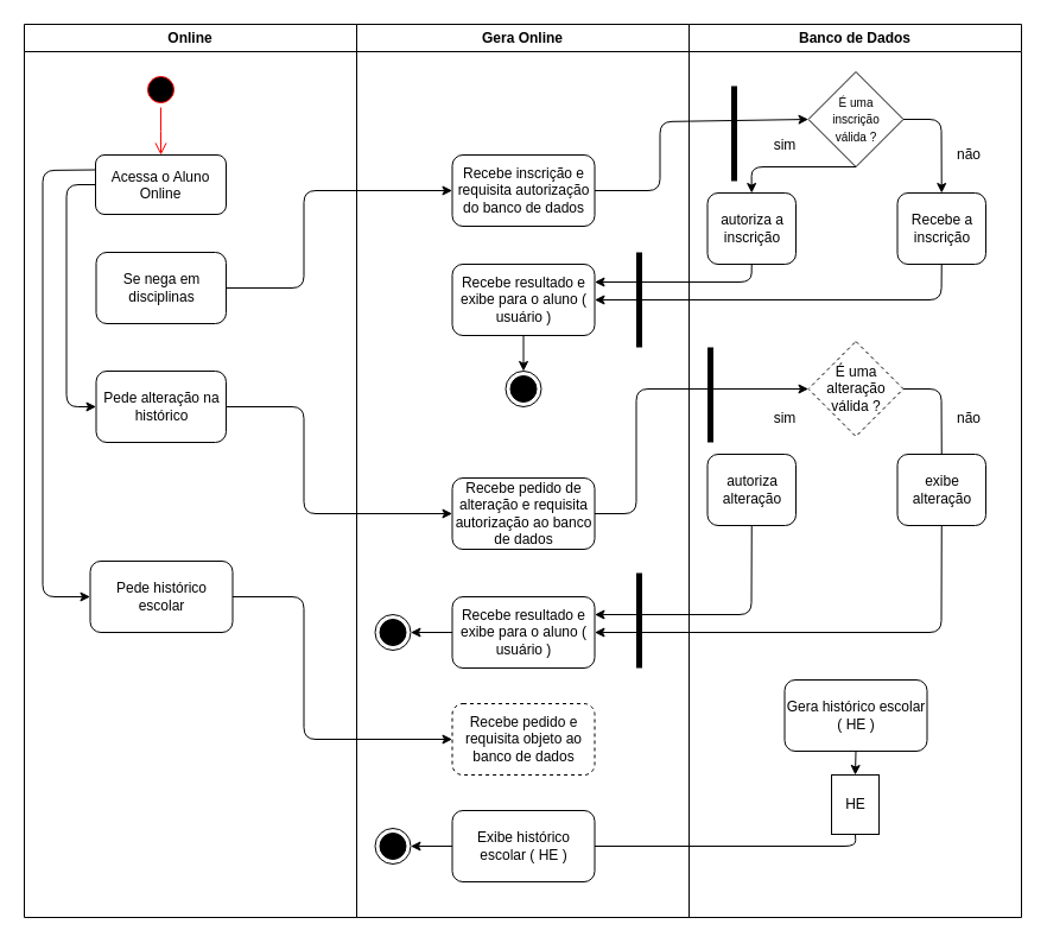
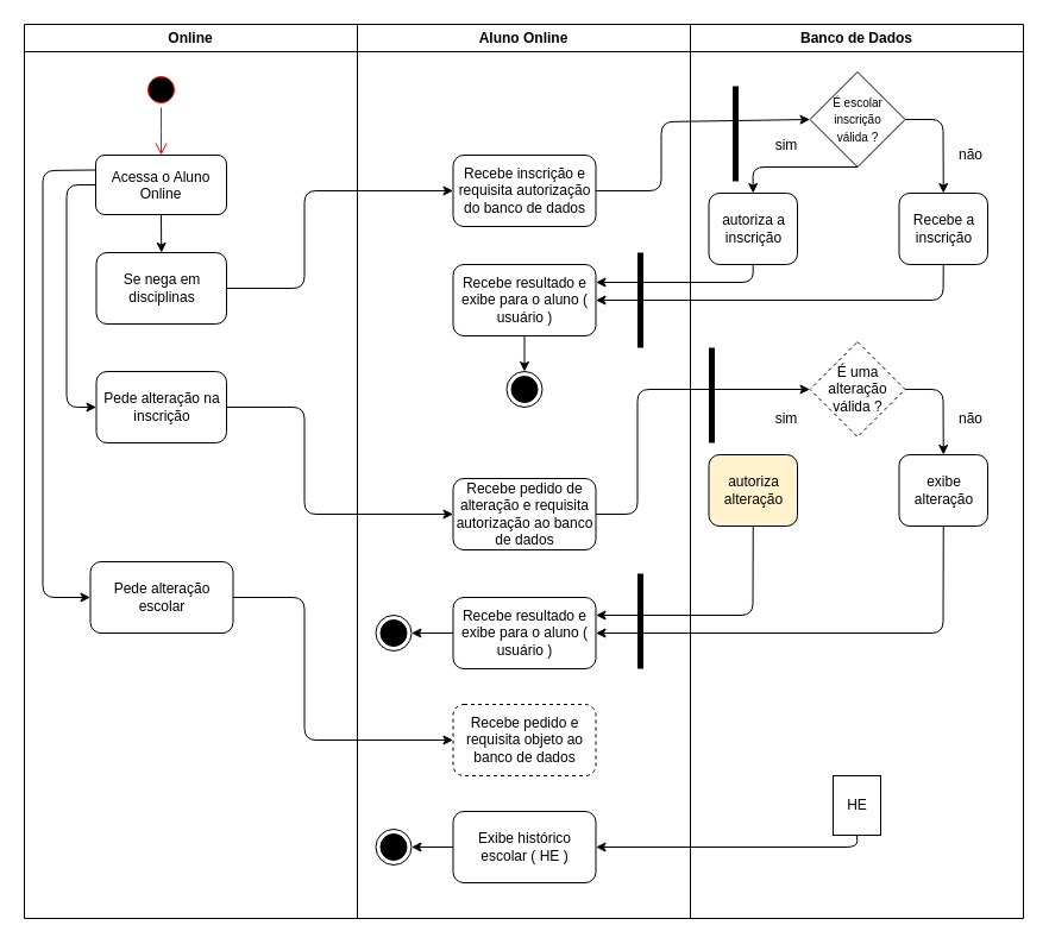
  <mxCell id="0" />
  <mxCell id="1" parent="0" />
  <mxCell id="2" value="Online" style="swimlane;whiteSpace=wrap" parent="1" vertex="1"><mxGeometry x="20" y="20" width="280" height="752" as="geometry" /></mxCell>
  <mxCell id="3" value="" style="ellipse;shape=startState;fillColor=#000000;strokeColor=#ff0000;" parent="2" vertex="1"><mxGeometry x="100" y="40" width="30" height="30" as="geometry" /></mxCell>
  <mxCell id="4" value="" style="edgeStyle=elbowEdgeStyle;elbow=horizontal;verticalAlign=bottom;endArrow=open;endSize=8;strokeColor=#FF0000;endFill=1;rounded=0" parent="2" source="3" target="5" edge="1"><mxGeometry x="100" y="40" as="geometry"><mxPoint x="115" y="110" as="targetPoint" /></mxGeometry></mxCell>
  <mxCell id="5" value="Acessa o Aluno &#10;Online" style="rounded=1;" parent="2" vertex="1"><mxGeometry x="60" y="110" width="110" height="50" as="geometry" /></mxCell>
  <mxCell id="6" value="Se nega em disciplinas" style="rounded=1;whiteSpace=wrap;html=1;" vertex="1" parent="2"><mxGeometry x="60.5" y="192" width="109.5" height="60" as="geometry" /></mxCell>
- <mxCell id="8" value="Pede alteração na histórico" style="rounded=1;whiteSpace=wrap;html=1;" vertex="1" parent="2"><mxGeometry x="60.5" y="292" width="109.5" height="60" as="geometry" /></mxCell>
+ <mxCell id="7" value="" style="endArrow=classic;html=1;exitX=0.5;exitY=1;exitDx=0;exitDy=0;entryX=0.5;entryY=0;entryDx=0;entryDy=0;" edge="1" parent="2" source="5" target="6"><mxGeometry width="50" height="50" relative="1" as="geometry"><mxPoint x="335.5" y="292" as="sourcePoint" /><mxPoint x="385.5" y="242" as="targetPoint" /></mxGeometry></mxCell>
+ <mxCell id="8" value="Pede alteração na inscrição" style="rounded=1;whiteSpace=wrap;html=1;" vertex="1" parent="2"><mxGeometry x="60.5" y="292" width="109.5" height="60" as="geometry" /></mxCell>
  <mxCell id="9" value="" style="endArrow=classic;html=1;strokeWidth=1;exitX=0;exitY=0.5;exitDx=0;exitDy=0;entryX=0;entryY=0.5;entryDx=0;entryDy=0;" edge="1" parent="2" source="5" target="8"><mxGeometry width="50" height="50" relative="1" as="geometry"><mxPoint x="5.5" y="172" as="sourcePoint" /><mxPoint x="15.5" y="212" as="targetPoint" /><Array as="points"><mxPoint x="35.5" y="135" /><mxPoint x="35.5" y="322" /></Array></mxGeometry></mxCell>
- <mxCell id="10" value="Pede histórico escolar" style="rounded=1;whiteSpace=wrap;html=1;" vertex="1" parent="2"><mxGeometry x="55.5" y="452" width="120" height="60" as="geometry" /></mxCell>
+ <mxCell id="10" value="Pede alteração escolar" style="rounded=1;whiteSpace=wrap;html=1;" vertex="1" parent="2"><mxGeometry x="55.5" y="452" width="120" height="60" as="geometry" /></mxCell>
  <mxCell id="11" value="" style="endArrow=classic;html=1;strokeWidth=1;entryX=0;entryY=0.5;entryDx=0;entryDy=0;exitX=0;exitY=0.25;exitDx=0;exitDy=0;" edge="1" parent="2" source="5" target="10"><mxGeometry width="50" height="50" relative="1" as="geometry"><mxPoint x="25.5" y="442" as="sourcePoint" /><mxPoint x="75.5" y="392" as="targetPoint" /><Array as="points"><mxPoint x="15.5" y="123" /><mxPoint x="15.5" y="482" /></Array></mxGeometry></mxCell>
- <mxCell id="12" value="Gera Online" style="swimlane;whiteSpace=wrap;startSize=23;" parent="1" vertex="1"><mxGeometry x="300" y="20" width="280" height="752" as="geometry" /></mxCell>
+ <mxCell id="12" value="Aluno Online" style="swimlane;whiteSpace=wrap;startSize=23;" parent="1" vertex="1"><mxGeometry x="300" y="20" width="280" height="752" as="geometry" /></mxCell>
  <mxCell id="13" value="Recebe inscrição e requisita autorização do banco de dados" style="rounded=1;whiteSpace=wrap;html=1;" vertex="1" parent="12"><mxGeometry x="80.5" y="110" width="120" height="60" as="geometry" /></mxCell>
  <mxCell id="14" value="Recebe resultado e exibe para o aluno ( usuário )" style="rounded=1;whiteSpace=wrap;html=1;" vertex="1" parent="12"><mxGeometry x="80.5" y="202" width="120" height="60" as="geometry" /></mxCell>
  <mxCell id="15" value="" style="ellipse;html=1;shape=endState;fillColor=#000000;strokeColor=#000000;" vertex="1" parent="12"><mxGeometry x="125.5" y="292" width="30" height="30" as="geometry" /></mxCell>
  <mxCell id="16" value="" style="endArrow=classic;html=1;strokeWidth=1;entryX=0.5;entryY=0;entryDx=0;entryDy=0;" edge="1" parent="12" source="14" target="15"><mxGeometry width="50" height="50" relative="1" as="geometry"><mxPoint x="-304" y="184" as="sourcePoint" /><mxPoint x="585" y="460.711" as="targetPoint" /></mxGeometry></mxCell>
  <mxCell id="17" value="Recebe pedido de alteração e requisita autorização ao banco de dados" style="rounded=1;whiteSpace=wrap;html=1;" vertex="1" parent="12"><mxGeometry x="80.5" y="382" width="120" height="60" as="geometry" /></mxCell>
  <mxCell id="18" value="" style="html=1;points=[];perimeter=orthogonalPerimeter;fillColor=#000000;strokeColor=none;" vertex="1" parent="12"><mxGeometry x="235.5" y="192" width="5" height="80" as="geometry" /></mxCell>
  <mxCell id="19" value="&lt;span&gt;Recebe resultado e exibe para o aluno ( usuário )&lt;/span&gt;" style="rounded=1;whiteSpace=wrap;html=1;" vertex="1" parent="12"><mxGeometry x="80.5" y="482" width="120" height="60" as="geometry" /></mxCell>
  <mxCell id="20" value="" style="html=1;points=[];perimeter=orthogonalPerimeter;fillColor=#000000;strokeColor=none;" vertex="1" parent="12"><mxGeometry x="235.5" y="462" width="5" height="80" as="geometry" /></mxCell>
  <mxCell id="21" value="Recebe pedido e requisita objeto ao banco de dados" style="rounded=1;whiteSpace=wrap;html=1;dashed=1;" vertex="1" parent="12"><mxGeometry x="80.5" y="572" width="120" height="60" as="geometry" /></mxCell>
  <mxCell id="22" value="" style="ellipse;html=1;shape=endState;fillColor=#000000;strokeColor=#000000;" vertex="1" parent="12"><mxGeometry x="15.5" y="497" width="30" height="30" as="geometry" /></mxCell>
  <mxCell id="23" value="" style="endArrow=classic;html=1;strokeWidth=1;exitX=0;exitY=0.5;exitDx=0;exitDy=0;entryX=1;entryY=0.5;entryDx=0;entryDy=0;" edge="1" parent="12" source="19" target="22"><mxGeometry width="50" height="50" relative="1" as="geometry"><mxPoint x="-399" y="434" as="sourcePoint" /><mxPoint x="560.711" y="640" as="targetPoint" /></mxGeometry></mxCell>
  <mxCell id="24" value="Exibe histórico escolar ( HE )" style="rounded=1;whiteSpace=wrap;html=1;" vertex="1" parent="12"><mxGeometry x="80.5" y="662" width="120" height="60" as="geometry" /></mxCell>
  <mxCell id="25" value="" style="ellipse;html=1;shape=endState;fillColor=#000000;strokeColor=#000000;rounded=1;" vertex="1" parent="12"><mxGeometry x="15.5" y="677" width="30" height="30" as="geometry" /></mxCell>
  <mxCell id="26" value="" style="endArrow=classic;html=1;strokeWidth=1;entryX=1;entryY=0.5;entryDx=0;entryDy=0;exitX=0;exitY=0.5;exitDx=0;exitDy=0;" edge="1" parent="12" source="24" target="25"><mxGeometry width="50" height="50" relative="1" as="geometry"><mxPoint x="45.5" y="722" as="sourcePoint" /><mxPoint x="95.5" y="672" as="targetPoint" /></mxGeometry></mxCell>
  <mxCell id="27" value="Banco de Dados" style="swimlane;whiteSpace=wrap" parent="1" vertex="1"><mxGeometry x="580" y="20" width="280" height="752" as="geometry" /></mxCell>
- <mxCell id="28" value="&lt;font style=&quot;font-size: 10px&quot;&gt;É uma &lt;br&gt;inscrição &lt;br&gt;válida ?&lt;/font&gt;" style="rhombus;whiteSpace=wrap;html=1;" vertex="1" parent="27"><mxGeometry x="100.5" y="40" width="80" height="80" as="geometry" /></mxCell>
+ <mxCell id="28" value="&lt;font style=&quot;font-size: 10px&quot;&gt;É escolar &lt;br&gt;inscrição &lt;br&gt;válida ?&lt;/font&gt;" style="rhombus;whiteSpace=wrap;html=1;" vertex="1" parent="27"><mxGeometry x="100.5" y="40" width="80" height="80" as="geometry" /></mxCell>
  <mxCell id="29" value="autoriza a inscrição" style="rounded=1;whiteSpace=wrap;html=1;" vertex="1" parent="27"><mxGeometry x="15.5" y="142" width="74.5" height="60" as="geometry" /></mxCell>
  <mxCell id="30" value="Recebe a inscrição" style="rounded=1;whiteSpace=wrap;html=1;" vertex="1" parent="27"><mxGeometry x="175.5" y="142" width="74.5" height="60" as="geometry" /></mxCell>
  <mxCell id="31" value="" style="endArrow=classic;html=1;exitX=0.5;exitY=1;exitDx=0;exitDy=0;entryX=0.5;entryY=0;entryDx=0;entryDy=0;" edge="1" parent="27" source="28" target="29"><mxGeometry width="50" height="50" relative="1" as="geometry"><mxPoint x="115.5" y="202" as="sourcePoint" /><mxPoint x="165.5" y="152" as="targetPoint" /><Array as="points"><mxPoint x="52.5" y="120" /></Array></mxGeometry></mxCell>
  <mxCell id="32" value="" style="endArrow=classic;html=1;exitX=1;exitY=0.5;exitDx=0;exitDy=0;entryX=0.5;entryY=0;entryDx=0;entryDy=0;" edge="1" parent="27" source="28" target="30"><mxGeometry width="50" height="50" relative="1" as="geometry"><mxPoint x="-224.5" y="172" as="sourcePoint" /><mxPoint x="-174.5" y="122" as="targetPoint" /><Array as="points"><mxPoint x="212.5" y="80" /></Array></mxGeometry></mxCell>
  <mxCell id="33" value="sim" style="text;html=1;strokeColor=none;fillColor=none;align=center;verticalAlign=middle;whiteSpace=wrap;rounded=0;" vertex="1" parent="27"><mxGeometry x="60.5" y="92" width="40" height="20" as="geometry" /></mxCell>
  <mxCell id="34" value="não" style="text;html=1;strokeColor=none;fillColor=none;align=center;verticalAlign=middle;whiteSpace=wrap;rounded=0;" vertex="1" parent="27"><mxGeometry x="215.5" y="100" width="40" height="20" as="geometry" /></mxCell>
  <mxCell id="35" value="É uma alteração válida ?" style="rhombus;whiteSpace=wrap;html=1;dashed=1;" vertex="1" parent="27"><mxGeometry x="100.5" y="267" width="80" height="80" as="geometry" /></mxCell>
  <mxCell id="36" value="" style="html=1;points=[];perimeter=orthogonalPerimeter;fillColor=#000000;strokeColor=none;" vertex="1" parent="27"><mxGeometry x="35.5" y="52" width="5" height="80" as="geometry" /></mxCell>
- <mxCell id="37" value="autoriza alteração" style="rounded=1;whiteSpace=wrap;html=1;" vertex="1" parent="27"><mxGeometry x="15.5" y="362" width="74.5" height="60" as="geometry" /></mxCell>
+ <mxCell id="37" value="autoriza alteração" style="rounded=1;whiteSpace=wrap;html=1;fillColor=#fff2cc;" vertex="1" parent="27"><mxGeometry x="15.5" y="362" width="74.5" height="60" as="geometry" /></mxCell>
  <mxCell id="38" value="exibe alteração" style="rounded=1;whiteSpace=wrap;html=1;" vertex="1" parent="27"><mxGeometry x="175.5" y="362" width="74.5" height="60" as="geometry" /></mxCell>
- <mxCell id="39" value="" style="endArrow=none;html=1;strokeWidth=1;exitX=1;exitY=0.5;exitDx=0;exitDy=0;entryX=0.5;entryY=0;entryDx=0;entryDy=0;" edge="1" parent="27" source="35" target="38"><mxGeometry width="50" height="50" relative="1" as="geometry"><mxPoint x="205.5" y="352" as="sourcePoint" /><mxPoint x="255.5" y="302" as="targetPoint" /><Array as="points"><mxPoint x="212.5" y="307" /></Array></mxGeometry></mxCell>
+ <mxCell id="39" value="" style="endArrow=classic;html=1;strokeWidth=1;exitX=1;exitY=0.5;exitDx=0;exitDy=0;entryX=0.5;entryY=0;entryDx=0;entryDy=0;" edge="1" parent="27" source="35" target="38"><mxGeometry width="50" height="50" relative="1" as="geometry"><mxPoint x="205.5" y="352" as="sourcePoint" /><mxPoint x="255.5" y="302" as="targetPoint" /><Array as="points"><mxPoint x="212.5" y="307" /></Array></mxGeometry></mxCell>
  <mxCell id="40" value="sim" style="text;html=1;strokeColor=none;fillColor=none;align=center;verticalAlign=middle;whiteSpace=wrap;rounded=0;" vertex="1" parent="27"><mxGeometry x="60.5" y="322" width="40" height="20" as="geometry" /></mxCell>
  <mxCell id="41" value="não" style="text;html=1;strokeColor=none;fillColor=none;align=center;verticalAlign=middle;whiteSpace=wrap;rounded=0;" vertex="1" parent="27"><mxGeometry x="215.5" y="322" width="40" height="20" as="geometry" /></mxCell>
  <mxCell id="42" value="" style="html=1;points=[];perimeter=orthogonalPerimeter;fillColor=#000000;strokeColor=none;" vertex="1" parent="27"><mxGeometry x="15.5" y="272" width="5" height="80" as="geometry" /></mxCell>
- <mxCell id="43" value="Gera histórico escolar&lt;br&gt;( HE )" style="rounded=1;whiteSpace=wrap;html=1;" vertex="1" parent="27"><mxGeometry x="80.5" y="552" width="120" height="60" as="geometry" /></mxCell>
  <mxCell id="44" value="HE" style="html=1;" vertex="1" parent="27"><mxGeometry x="120" y="632" width="40" height="50" as="geometry" /></mxCell>
- <mxCell id="45" value="" style="endArrow=classic;html=1;strokeWidth=1;exitX=0.5;exitY=1;exitDx=0;exitDy=0;entryX=0.5;entryY=0;entryDx=0;entryDy=0;" edge="1" parent="27" source="43" target="44"><mxGeometry width="50" height="50" relative="1" as="geometry"><mxPoint x="175.5" y="682" as="sourcePoint" /><mxPoint x="225.5" y="632" as="targetPoint" /></mxGeometry></mxCell>
  <mxCell id="46" value="" style="endArrow=classic;html=1;entryX=0;entryY=0.5;entryDx=0;entryDy=0;exitX=1;exitY=0.5;exitDx=0;exitDy=0;" edge="1" parent="1" source="6" target="13"><mxGeometry width="50" height="50" relative="1" as="geometry"><mxPoint x="185.5" y="249" as="sourcePoint" /><mxPoint x="235.5" y="242" as="targetPoint" /><Array as="points"><mxPoint x="255.5" y="242" /><mxPoint x="255.5" y="160" /></Array></mxGeometry></mxCell>
  <mxCell id="47" value="" style="endArrow=classic;html=1;exitX=1;exitY=0.5;exitDx=0;exitDy=0;entryX=0;entryY=0.5;entryDx=0;entryDy=0;" edge="1" parent="1" source="13" target="28"><mxGeometry width="50" height="50" relative="1" as="geometry"><mxPoint x="535.5" y="182" as="sourcePoint" /><mxPoint x="585.5" y="132" as="targetPoint" /><Array as="points"><mxPoint x="555.5" y="160" /><mxPoint x="555.5" y="102" /></Array></mxGeometry></mxCell>
  <mxCell id="48" value="" style="endArrow=classic;html=1;strokeWidth=1;exitX=0.5;exitY=1;exitDx=0;exitDy=0;entryX=1;entryY=0.25;entryDx=0;entryDy=0;" edge="1" parent="1" source="29" target="14"><mxGeometry width="50" height="50" relative="1" as="geometry"><mxPoint x="355.5" y="272" as="sourcePoint" /><mxPoint x="405.5" y="222" as="targetPoint" /><Array as="points"><mxPoint x="632.5" y="237" /></Array></mxGeometry></mxCell>
  <mxCell id="49" value="" style="endArrow=classic;html=1;strokeWidth=1;exitX=0.5;exitY=1;exitDx=0;exitDy=0;entryX=1;entryY=0.5;entryDx=0;entryDy=0;" edge="1" parent="1" source="30" target="14"><mxGeometry width="50" height="50" relative="1" as="geometry"><mxPoint x="735.5" y="292" as="sourcePoint" /><mxPoint x="505.5" y="252" as="targetPoint" /><Array as="points"><mxPoint x="792.5" y="252" /></Array></mxGeometry></mxCell>
  <mxCell id="50" value="" style="endArrow=classic;html=1;strokeWidth=1;exitX=1;exitY=0.5;exitDx=0;exitDy=0;entryX=0;entryY=0.5;entryDx=0;entryDy=0;" edge="1" parent="1" source="8" target="17"><mxGeometry width="50" height="50" relative="1" as="geometry"><mxPoint x="25.5" y="264" as="sourcePoint" /><mxPoint x="425.211" y="470" as="targetPoint" /><Array as="points"><mxPoint x="255.5" y="342" /><mxPoint x="255.5" y="432" /></Array></mxGeometry></mxCell>
  <mxCell id="51" value="" style="endArrow=classic;html=1;strokeWidth=1;entryX=0;entryY=0.5;entryDx=0;entryDy=0;" edge="1" parent="1" source="17" target="35"><mxGeometry width="50" height="50" relative="1" as="geometry"><mxPoint x="56" y="354" as="sourcePoint" /><mxPoint x="1015.711" y="560" as="targetPoint" /><Array as="points"><mxPoint x="535.5" y="432" /><mxPoint x="535.5" y="327" /></Array></mxGeometry></mxCell>
  <mxCell id="52" value="" style="endArrow=classic;html=1;strokeWidth=1;entryX=1;entryY=0.25;entryDx=0;entryDy=0;exitX=0.5;exitY=1;exitDx=0;exitDy=0;" edge="1" parent="1" source="37" target="19"><mxGeometry width="50" height="50" relative="1" as="geometry"><mxPoint x="615.5" y="512" as="sourcePoint" /><mxPoint x="665.5" y="462" as="targetPoint" /><Array as="points"><mxPoint x="632.5" y="517" /></Array></mxGeometry></mxCell>
  <mxCell id="53" value="" style="endArrow=classic;html=1;strokeWidth=1;entryX=1;entryY=0.5;entryDx=0;entryDy=0;exitX=0.5;exitY=1;exitDx=0;exitDy=0;" edge="1" parent="1" source="38" target="19"><mxGeometry width="50" height="50" relative="1" as="geometry"><mxPoint x="745.5" y="522" as="sourcePoint" /><mxPoint x="795.5" y="472" as="targetPoint" /><Array as="points"><mxPoint x="792.5" y="532" /></Array></mxGeometry></mxCell>
  <mxCell id="54" value="" style="endArrow=classic;html=1;strokeWidth=1;exitX=1;exitY=0.5;exitDx=0;exitDy=0;entryX=0;entryY=0.5;entryDx=0;entryDy=0;" edge="1" parent="1" source="10" target="21"><mxGeometry width="50" height="50" relative="1" as="geometry"><mxPoint x="215.5" y="552" as="sourcePoint" /><mxPoint x="265.5" y="502" as="targetPoint" /><Array as="points"><mxPoint x="255.5" y="502" /><mxPoint x="255.5" y="622" /></Array></mxGeometry></mxCell>
- <mxCell id="55" value="" style="endArrow=none;html=1;strokeWidth=1;entryX=1;entryY=0.5;entryDx=0;entryDy=0;exitX=0.5;exitY=1;exitDx=0;exitDy=0;" edge="1" parent="1" source="44" target="24"><mxGeometry width="50" height="50" relative="1" as="geometry"><mxPoint x="615.5" y="752" as="sourcePoint" /><mxPoint x="665.5" y="702" as="targetPoint" /><Array as="points"><mxPoint x="720.5" y="712" /><mxPoint x="555.5" y="712" /></Array></mxGeometry></mxCell>
+ <mxCell id="55" value="" style="endArrow=classic;html=1;strokeWidth=1;entryX=1;entryY=0.5;entryDx=0;entryDy=0;exitX=0.5;exitY=1;exitDx=0;exitDy=0;" edge="1" parent="1" source="44" target="24"><mxGeometry width="50" height="50" relative="1" as="geometry"><mxPoint x="615.5" y="752" as="sourcePoint" /><mxPoint x="665.5" y="702" as="targetPoint" /><Array as="points"><mxPoint x="720.5" y="712" /><mxPoint x="555.5" y="712" /></Array></mxGeometry></mxCell>
